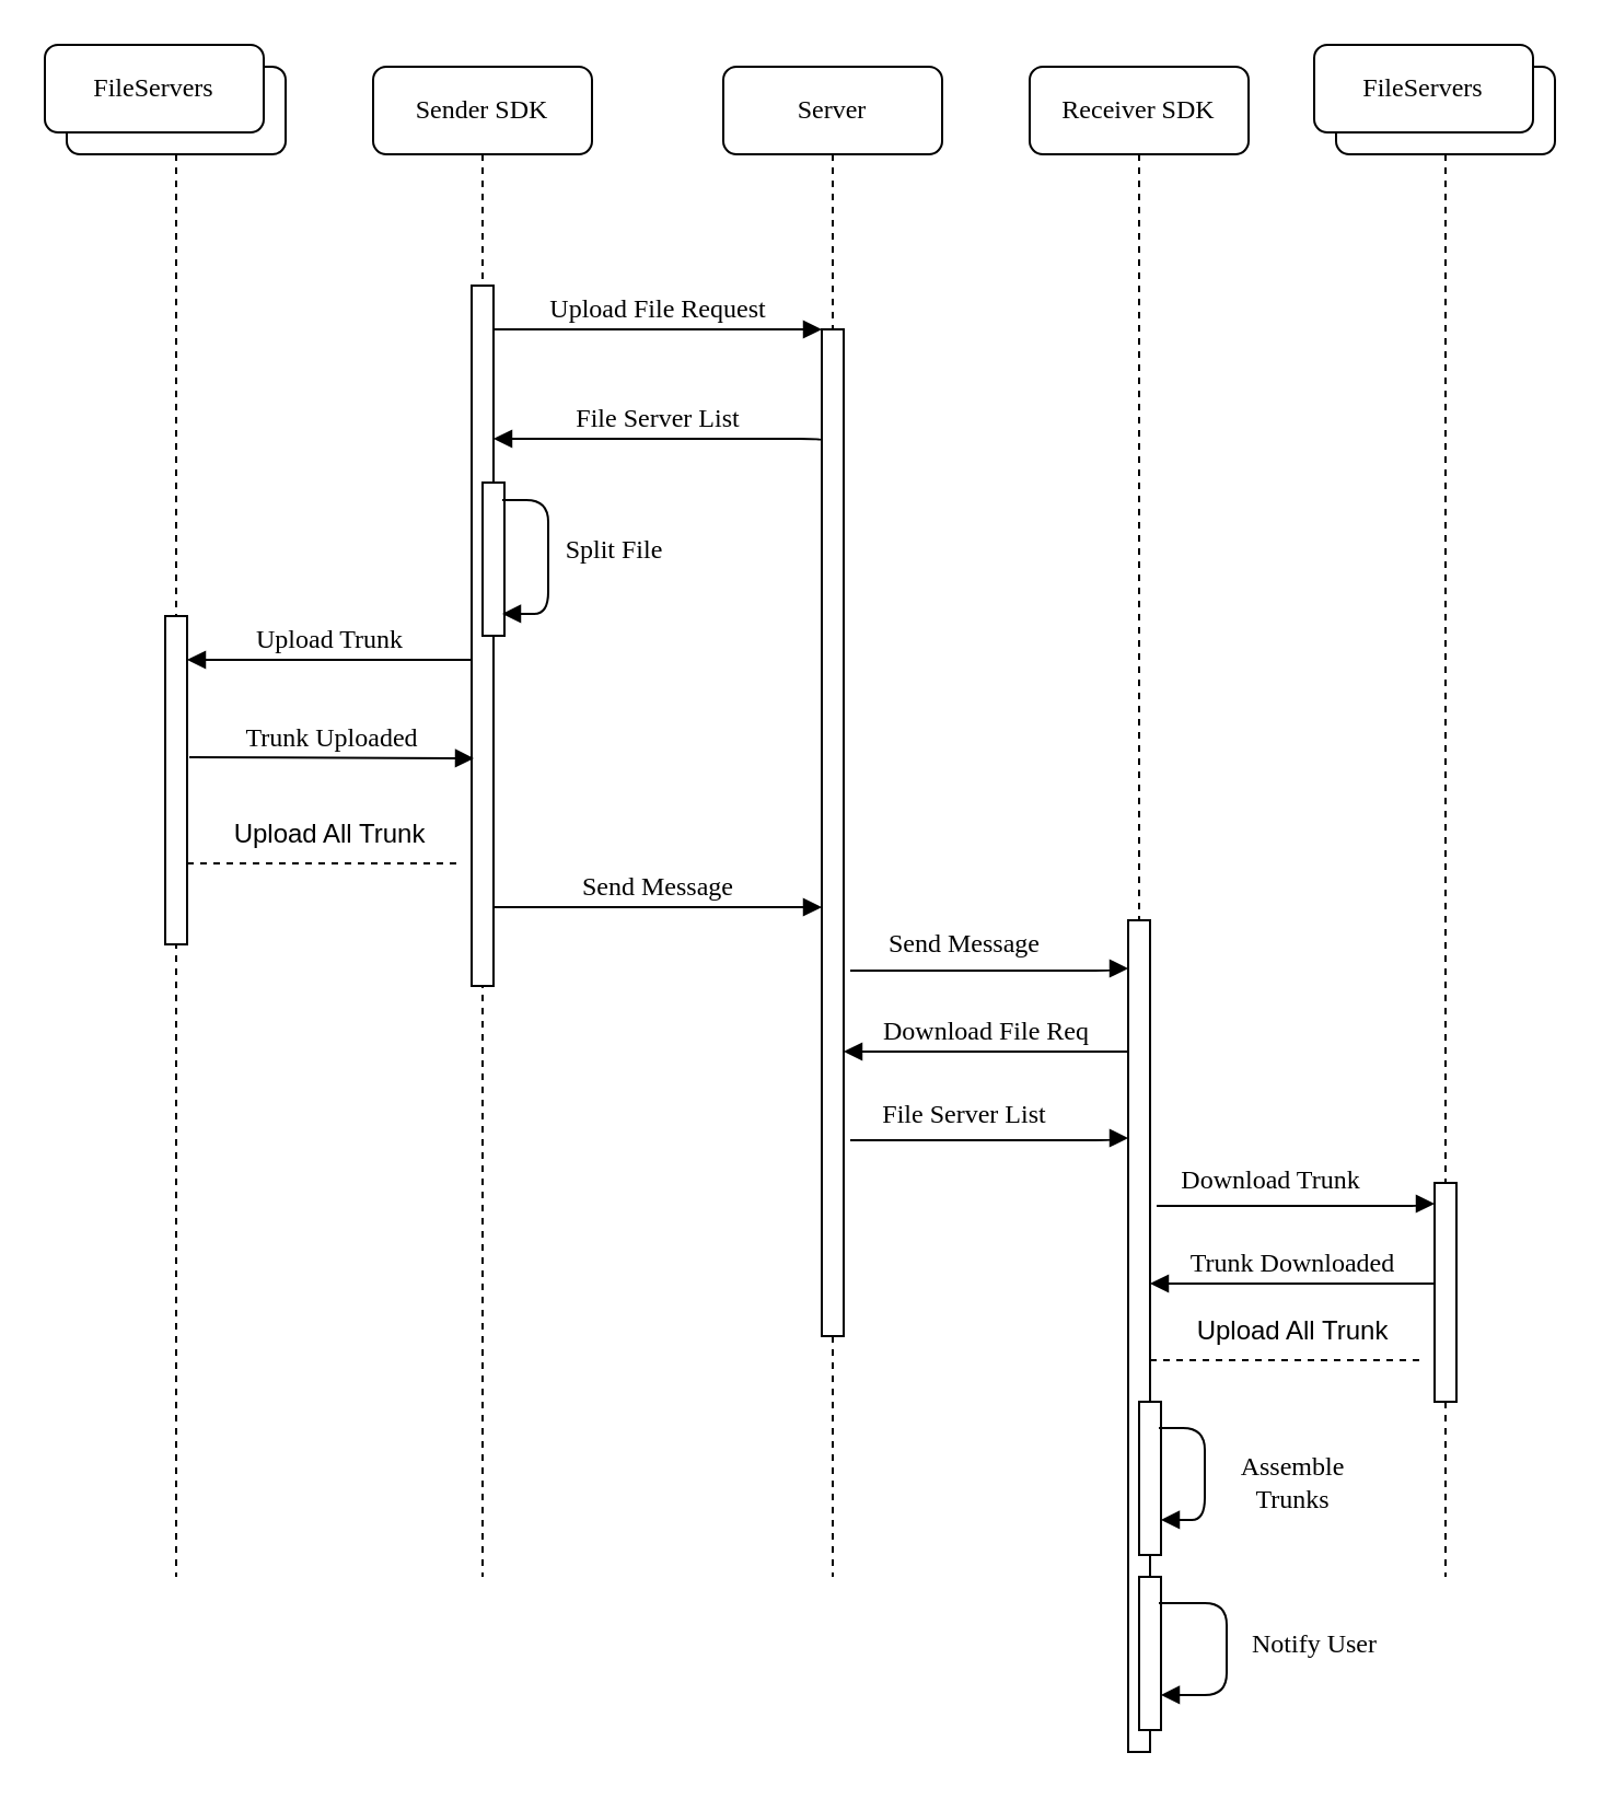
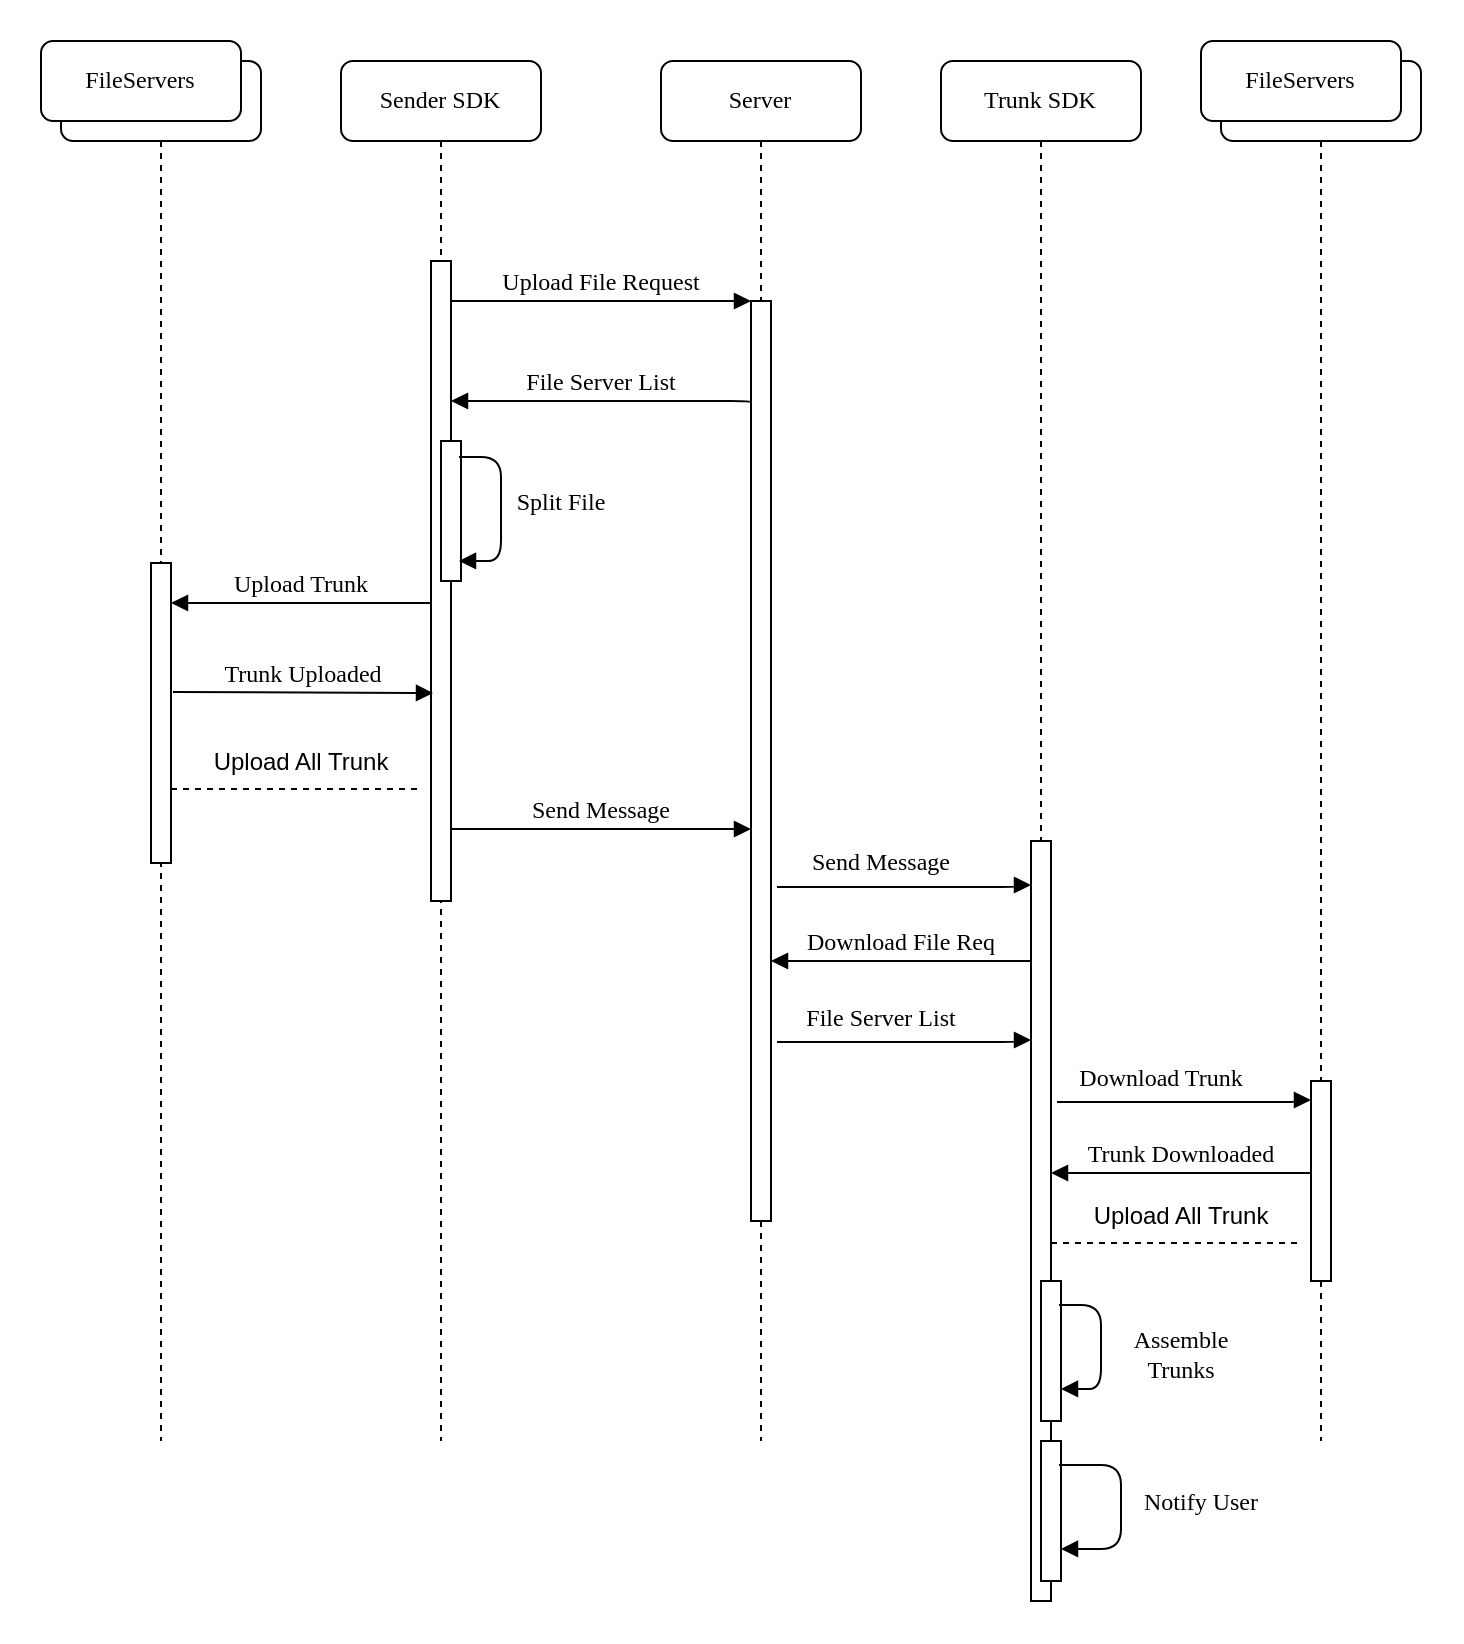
  <mxCell id="0" />
  <mxCell id="1" parent="0" />
  <mxCell id="2" value="Sender SDK" style="shape=umlLifeline;perimeter=lifelinePerimeter;whiteSpace=wrap;html=1;container=1;collapsible=0;recursiveResize=0;outlineConnect=0;rounded=1;shadow=0;comic=0;labelBackgroundColor=none;strokeWidth=1;fontFamily=Verdana;fontSize=12;align=center;" parent="1" vertex="1"><mxGeometry x="170" y="30" width="100" height="690" as="geometry" /></mxCell>
  <mxCell id="3" value="" style="html=1;points=[];perimeter=orthogonalPerimeter;rounded=0;shadow=0;comic=0;labelBackgroundColor=none;strokeWidth=1;fontFamily=Verdana;fontSize=12;align=center;" parent="2" vertex="1"><mxGeometry x="45" y="100" width="10" height="320" as="geometry" /></mxCell>
  <mxCell id="4" value="Server" style="shape=umlLifeline;perimeter=lifelinePerimeter;whiteSpace=wrap;html=1;container=1;collapsible=0;recursiveResize=0;outlineConnect=0;rounded=1;shadow=0;comic=0;labelBackgroundColor=none;strokeWidth=1;fontFamily=Verdana;fontSize=12;align=center;" parent="1" vertex="1"><mxGeometry x="330" y="30" width="100" height="690" as="geometry" /></mxCell>
  <mxCell id="5" value="" style="html=1;points=[];perimeter=orthogonalPerimeter;rounded=0;shadow=0;comic=0;labelBackgroundColor=none;strokeWidth=1;fontFamily=Verdana;fontSize=12;align=center;" parent="4" vertex="1"><mxGeometry x="45" y="120" width="10" height="460" as="geometry" /></mxCell>
- <mxCell id="6" value="Receiver SDK" style="shape=umlLifeline;perimeter=lifelinePerimeter;whiteSpace=wrap;html=1;container=1;collapsible=0;recursiveResize=0;outlineConnect=0;rounded=1;shadow=0;comic=0;labelBackgroundColor=none;strokeWidth=1;fontFamily=Verdana;fontSize=12;align=center;" parent="1" vertex="1"><mxGeometry x="470" y="30" width="100" height="690" as="geometry" /></mxCell>
+ <mxCell id="6" value="Trunk SDK" style="shape=umlLifeline;perimeter=lifelinePerimeter;whiteSpace=wrap;html=1;container=1;collapsible=0;recursiveResize=0;outlineConnect=0;rounded=1;shadow=0;comic=0;labelBackgroundColor=none;strokeWidth=1;fontFamily=Verdana;fontSize=12;align=center;" parent="1" vertex="1"><mxGeometry x="470" y="30" width="100" height="690" as="geometry" /></mxCell>
  <mxCell id="7" value="" style="shape=umlLifeline;perimeter=lifelinePerimeter;whiteSpace=wrap;html=1;container=1;collapsible=0;recursiveResize=0;outlineConnect=0;rounded=1;shadow=0;comic=0;labelBackgroundColor=none;strokeWidth=1;fontFamily=Verdana;fontSize=12;align=center;" parent="1" vertex="1"><mxGeometry x="610" y="30" width="100" height="690" as="geometry" /></mxCell>
  <mxCell id="8" value="&lt;span style=&quot;font-family: &amp;#34;verdana&amp;#34; ; white-space: normal&quot;&gt;FileServers&lt;/span&gt;" style="rounded=1;whiteSpace=wrap;html=1;" vertex="1" parent="7"><mxGeometry x="-10" y="-10" width="100" height="40" as="geometry" /></mxCell>
  <mxCell id="9" value="" style="html=1;points=[];perimeter=orthogonalPerimeter;rounded=0;shadow=0;comic=0;labelBackgroundColor=none;strokeWidth=1;fontFamily=Verdana;fontSize=12;align=center;" parent="7" vertex="1"><mxGeometry x="45" y="510" width="10" height="100" as="geometry" /></mxCell>
  <mxCell id="10" value="File Server List" style="html=1;verticalAlign=bottom;endArrow=block;labelBackgroundColor=none;fontFamily=Verdana;fontSize=12;edgeStyle=elbowEdgeStyle;elbow=vertical;exitX=0;exitY=0.111;exitDx=0;exitDy=0;exitPerimeter=0;" parent="1" source="5" edge="1"><mxGeometry relative="1" as="geometry"><mxPoint x="370" y="200" as="sourcePoint" /><Array as="points"><mxPoint x="255" y="200" /><mxPoint x="285" y="200" /><mxPoint x="385" y="170" /></Array><mxPoint x="225" y="200" as="targetPoint" /></mxGeometry></mxCell>
  <mxCell id="11" value="" style="html=1;points=[];perimeter=orthogonalPerimeter;rounded=0;shadow=0;comic=0;labelBackgroundColor=none;strokeWidth=1;fontFamily=Verdana;fontSize=12;align=center;" parent="1" vertex="1"><mxGeometry x="515" y="420" width="10" height="380" as="geometry" /></mxCell>
  <mxCell id="12" value="Upload File Request" style="html=1;verticalAlign=bottom;endArrow=block;entryX=0;entryY=0;labelBackgroundColor=none;fontFamily=Verdana;fontSize=12;edgeStyle=elbowEdgeStyle;elbow=vertical;" parent="1" source="3" target="5" edge="1"><mxGeometry relative="1" as="geometry"><mxPoint x="300" y="150" as="sourcePoint" /></mxGeometry></mxCell>
  <mxCell id="13" value="Upload Trunk" style="html=1;verticalAlign=bottom;endArrow=block;labelBackgroundColor=none;fontFamily=Verdana;fontSize=12;edgeStyle=elbowEdgeStyle;elbow=vertical;" edge="1" parent="1"><mxGeometry relative="1" as="geometry"><mxPoint x="215" y="301" as="sourcePoint" /><Array as="points"><mxPoint x="115" y="301" /><mxPoint x="145" y="301" /><mxPoint x="245" y="271" /></Array><mxPoint x="85" y="301" as="targetPoint" /></mxGeometry></mxCell>
  <mxCell id="14" value="Trunk Uploaded&lt;br&gt;" style="html=1;verticalAlign=bottom;endArrow=block;labelBackgroundColor=none;fontFamily=Verdana;fontSize=12;edgeStyle=elbowEdgeStyle;elbow=vertical;" edge="1" parent="1"><mxGeometry relative="1" as="geometry"><mxPoint x="86" y="345.5" as="sourcePoint" /><mxPoint x="216" y="346" as="targetPoint" /></mxGeometry></mxCell>
  <mxCell id="15" value="" style="endArrow=none;dashed=1;html=1;" edge="1" parent="1"><mxGeometry width="50" height="50" relative="1" as="geometry"><mxPoint x="85" y="394" as="sourcePoint" /><mxPoint x="210" y="394" as="targetPoint" /></mxGeometry></mxCell>
  <mxCell id="16" value="Upload All Trunk" style="text;html=1;align=center;verticalAlign=middle;resizable=0;points=[];;autosize=1;" vertex="1" parent="1"><mxGeometry x="100" y="371" width="100" height="20" as="geometry" /></mxCell>
  <mxCell id="17" value="Send Message" style="html=1;verticalAlign=bottom;endArrow=block;entryX=0;entryY=0;labelBackgroundColor=none;fontFamily=Verdana;fontSize=12;edgeStyle=elbowEdgeStyle;elbow=vertical;" edge="1" parent="1"><mxGeometry relative="1" as="geometry"><mxPoint x="225" y="414" as="sourcePoint" /><mxPoint x="375" y="414" as="targetPoint" /></mxGeometry></mxCell>
  <mxCell id="18" value="" style="shape=umlLifeline;perimeter=lifelinePerimeter;whiteSpace=wrap;html=1;container=1;collapsible=0;recursiveResize=0;outlineConnect=0;rounded=1;shadow=0;comic=0;labelBackgroundColor=none;strokeWidth=1;fontFamily=Verdana;fontSize=12;align=center;" parent="1" vertex="1"><mxGeometry x="30" y="30" width="100" height="690" as="geometry" /></mxCell>
  <mxCell id="19" value="&lt;span style=&quot;font-family: &amp;#34;verdana&amp;#34; ; white-space: normal&quot;&gt;FileServers&lt;/span&gt;" style="rounded=1;whiteSpace=wrap;html=1;" vertex="1" parent="18"><mxGeometry x="-10" y="-10" width="100" height="40" as="geometry" /></mxCell>
  <mxCell id="20" value="" style="html=1;points=[];perimeter=orthogonalPerimeter;rounded=0;shadow=0;comic=0;labelBackgroundColor=none;strokeWidth=1;fontFamily=Verdana;fontSize=12;align=center;" parent="18" vertex="1"><mxGeometry x="45" y="251" width="10" height="150" as="geometry" /></mxCell>
  <mxCell id="21" value="" style="html=1;points=[];perimeter=orthogonalPerimeter;rounded=0;shadow=0;comic=0;labelBackgroundColor=none;strokeWidth=1;fontFamily=Verdana;fontSize=12;align=center;" vertex="1" parent="1"><mxGeometry x="520" y="640" width="10" height="70" as="geometry" /></mxCell>
  <mxCell id="22" value="" style="html=1;points=[];perimeter=orthogonalPerimeter;rounded=0;shadow=0;comic=0;labelBackgroundColor=none;strokeWidth=1;fontFamily=Verdana;fontSize=12;align=center;" vertex="1" parent="1"><mxGeometry x="220" y="220" width="10" height="70" as="geometry" /></mxCell>
  <mxCell id="23" value="Split File" style="html=1;verticalAlign=bottom;endArrow=block;labelBackgroundColor=none;fontFamily=Verdana;fontSize=12;edgeStyle=elbowEdgeStyle;elbow=vertical;exitX=0.9;exitY=0.114;exitDx=0;exitDy=0;exitPerimeter=0;entryX=0.9;entryY=0.857;entryDx=0;entryDy=0;entryPerimeter=0;" edge="1" parent="1" source="22" target="22"><mxGeometry x="0.128" y="30" relative="1" as="geometry"><mxPoint x="250" y="230" as="sourcePoint" /><mxPoint x="335" y="280" as="targetPoint" /><Array as="points"><mxPoint x="250" y="240" /><mxPoint x="270" y="255" /><mxPoint x="280" y="250" /></Array><mxPoint as="offset" /></mxGeometry></mxCell>
  <mxCell id="24" value="Send Message" style="html=1;verticalAlign=bottom;endArrow=block;labelBackgroundColor=none;fontFamily=Verdana;fontSize=12;edgeStyle=elbowEdgeStyle;elbow=horizontal;exitX=1.3;exitY=0.762;exitDx=0;exitDy=0;exitPerimeter=0;entryX=0;entryY=0.129;entryDx=0;entryDy=0;entryPerimeter=0;" edge="1" parent="1"><mxGeometry x="0.922" y="70" relative="1" as="geometry"><mxPoint x="388" y="443" as="sourcePoint" /><mxPoint x="515" y="442" as="targetPoint" /><Array as="points"><mxPoint x="510" y="444" /></Array><mxPoint x="-70" y="68" as="offset" /></mxGeometry></mxCell>
  <mxCell id="25" value="Download File Req" style="html=1;verticalAlign=bottom;endArrow=block;labelBackgroundColor=none;fontFamily=Verdana;fontSize=12;edgeStyle=elbowEdgeStyle;elbow=vertical;" edge="1" parent="1"><mxGeometry relative="1" as="geometry"><mxPoint x="515" y="480" as="sourcePoint" /><Array as="points"><mxPoint x="415" y="480" /><mxPoint x="445" y="480" /><mxPoint x="545" y="450" /></Array><mxPoint x="385" y="480" as="targetPoint" /></mxGeometry></mxCell>
  <mxCell id="26" value="File Server List" style="html=1;verticalAlign=bottom;endArrow=block;labelBackgroundColor=none;fontFamily=Verdana;fontSize=12;edgeStyle=elbowEdgeStyle;elbow=horizontal;exitX=1.3;exitY=0.762;exitDx=0;exitDy=0;exitPerimeter=0;entryX=0;entryY=0.129;entryDx=0;entryDy=0;entryPerimeter=0;" edge="1" parent="1"><mxGeometry x="0.922" y="70" relative="1" as="geometry"><mxPoint x="388" y="520.5" as="sourcePoint" /><mxPoint x="515" y="519.5" as="targetPoint" /><Array as="points"><mxPoint x="510" y="521.5" /></Array><mxPoint x="-70" y="68" as="offset" /></mxGeometry></mxCell>
  <mxCell id="27" value="Download Trunk" style="html=1;verticalAlign=bottom;endArrow=block;labelBackgroundColor=none;fontFamily=Verdana;fontSize=12;edgeStyle=elbowEdgeStyle;elbow=horizontal;exitX=1.3;exitY=0.762;exitDx=0;exitDy=0;exitPerimeter=0;entryX=0;entryY=0.129;entryDx=0;entryDy=0;entryPerimeter=0;" edge="1" parent="1"><mxGeometry x="0.922" y="70" relative="1" as="geometry"><mxPoint x="528" y="550.5" as="sourcePoint" /><mxPoint x="655" y="549.5" as="targetPoint" /><Array as="points"><mxPoint x="650" y="551.5" /></Array><mxPoint x="-70" y="68" as="offset" /></mxGeometry></mxCell>
  <mxCell id="28" value="Trunk Downloaded" style="html=1;verticalAlign=bottom;endArrow=block;labelBackgroundColor=none;fontFamily=Verdana;fontSize=12;edgeStyle=elbowEdgeStyle;elbow=vertical;" edge="1" parent="1"><mxGeometry relative="1" as="geometry"><mxPoint x="655" y="586" as="sourcePoint" /><Array as="points"><mxPoint x="555" y="586" /><mxPoint x="585" y="586" /><mxPoint x="685" y="556" /></Array><mxPoint x="525" y="586" as="targetPoint" /></mxGeometry></mxCell>
  <mxCell id="29" value="" style="endArrow=none;dashed=1;html=1;" edge="1" parent="1"><mxGeometry width="50" height="50" relative="1" as="geometry"><mxPoint x="525" y="621" as="sourcePoint" /><mxPoint x="650" y="621" as="targetPoint" /></mxGeometry></mxCell>
  <mxCell id="30" value="Upload All Trunk" style="text;html=1;align=center;verticalAlign=middle;resizable=0;points=[];;autosize=1;" vertex="1" parent="1"><mxGeometry x="540" y="598" width="100" height="20" as="geometry" /></mxCell>
  <mxCell id="31" value="Assemble &lt;br&gt;Trunks" style="html=1;verticalAlign=bottom;endArrow=block;labelBackgroundColor=none;fontFamily=Verdana;fontSize=12;edgeStyle=elbowEdgeStyle;elbow=vertical;exitX=0.9;exitY=0.171;exitDx=0;exitDy=0;exitPerimeter=0;entryX=1;entryY=0.771;entryDx=0;entryDy=0;entryPerimeter=0;" edge="1" parent="1" source="21" target="21"><mxGeometry x="0.518" y="-40" relative="1" as="geometry"><mxPoint x="560" y="639" as="sourcePoint" /><mxPoint x="560" y="700" as="targetPoint" /><Array as="points"><mxPoint x="550" y="652" /><mxPoint x="560" y="670" /><mxPoint x="601" y="666" /><mxPoint x="611" y="661" /></Array><mxPoint x="40" y="40" as="offset" /></mxGeometry></mxCell>
  <mxCell id="32" value="" style="html=1;points=[];perimeter=orthogonalPerimeter;rounded=0;shadow=0;comic=0;labelBackgroundColor=none;strokeWidth=1;fontFamily=Verdana;fontSize=12;align=center;" vertex="1" parent="1"><mxGeometry x="520" y="720" width="10" height="70" as="geometry" /></mxCell>
  <mxCell id="33" value="Notify User&lt;br&gt;" style="html=1;verticalAlign=bottom;endArrow=block;labelBackgroundColor=none;fontFamily=Verdana;fontSize=12;edgeStyle=elbowEdgeStyle;elbow=vertical;exitX=0.9;exitY=0.171;exitDx=0;exitDy=0;exitPerimeter=0;entryX=1;entryY=0.771;entryDx=0;entryDy=0;entryPerimeter=0;" edge="1" parent="1" source="32" target="32"><mxGeometry x="0.417" y="-42" relative="1" as="geometry"><mxPoint x="570" y="649" as="sourcePoint" /><mxPoint x="570" y="710" as="targetPoint" /><Array as="points"><mxPoint x="560" y="662" /><mxPoint x="570" y="680" /><mxPoint x="611" y="676" /><mxPoint x="621" y="671" /></Array><mxPoint x="40" y="28" as="offset" /></mxGeometry></mxCell>
